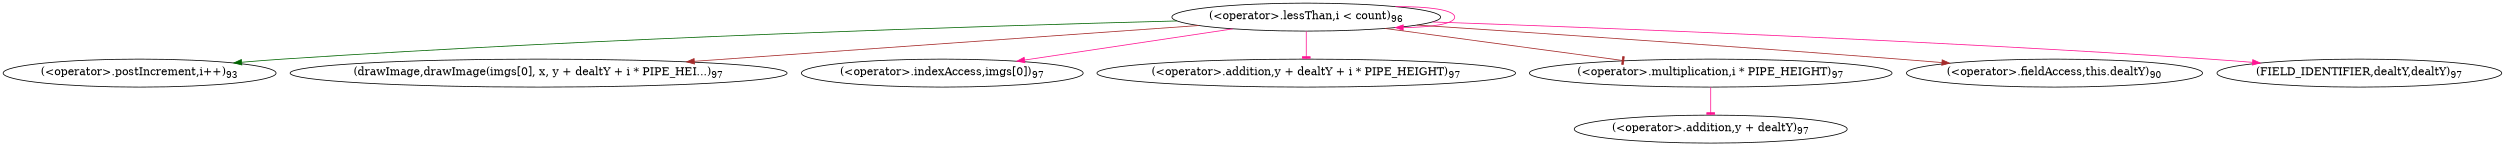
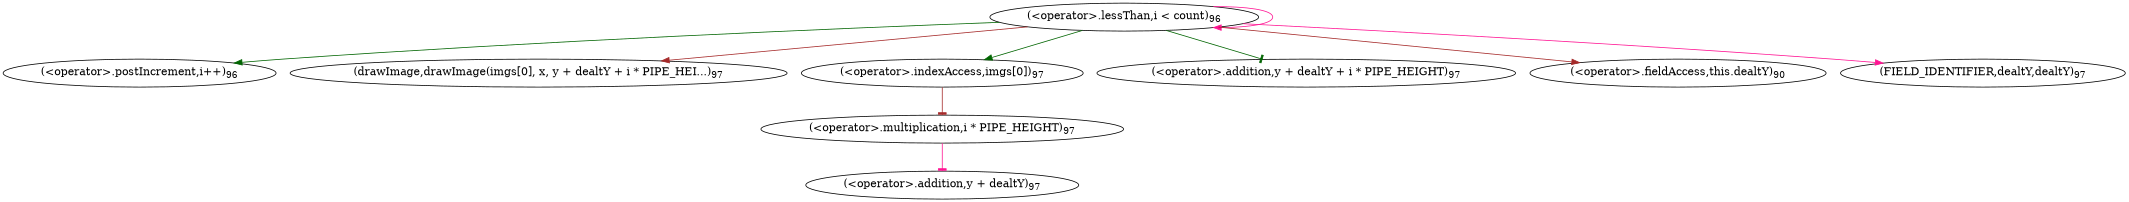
  digraph {
    edge [arrowhead=normal color=deeppink]
    n1 [label=<(&lt;operator&gt;.lessThan,i &lt; count)<SUB>96</SUB>>]
-   n2 [label=<(&lt;operator&gt;.postIncrement,i++)<SUB>93</SUB>>]
+   n2 [label=<(&lt;operator&gt;.postIncrement,i++)<SUB>96</SUB>>]
    n3 [label=<(drawImage,drawImage(imgs[0], x, y + dealtY + i * PIPE_HEI...)<SUB>97</SUB>>]
    n4 [label=<(&lt;operator&gt;.indexAccess,imgs[0])<SUB>97</SUB>>]
    n5 [label=<(&lt;operator&gt;.addition,y + dealtY + i * PIPE_HEIGHT)<SUB>97</SUB>>]
    n6 [label=<(&lt;operator&gt;.multiplication,i * PIPE_HEIGHT)<SUB>97</SUB>>]
    n7 [label=<(&lt;operator&gt;.fieldAccess,this.dealtY)<SUB>90</SUB>>]
    n8 [label=<(FIELD_IDENTIFIER,dealtY,dealtY)<SUB>97</SUB>>]
    n9 [label=<(&lt;operator&gt;.addition,y + dealtY)<SUB>97</SUB>>]
    n1 -> n1
    n1 -> n2 [color=darkgreen]
    n1 -> n3 [color=brown]
-   n1 -> n4
-   n1 -> n5 [arrowhead=tee]
-   n1 -> n6 [arrowhead=tee color=brown]
+   n1 -> n4 [color=darkgreen]
+   n1 -> n5 [arrowhead=tee color=darkgreen]
+   n4 -> n6 [arrowhead=tee color=brown]
    n1 -> n7 [color=brown]
    n1 -> n8
    n6 -> n9 [arrowhead=tee]
  }
